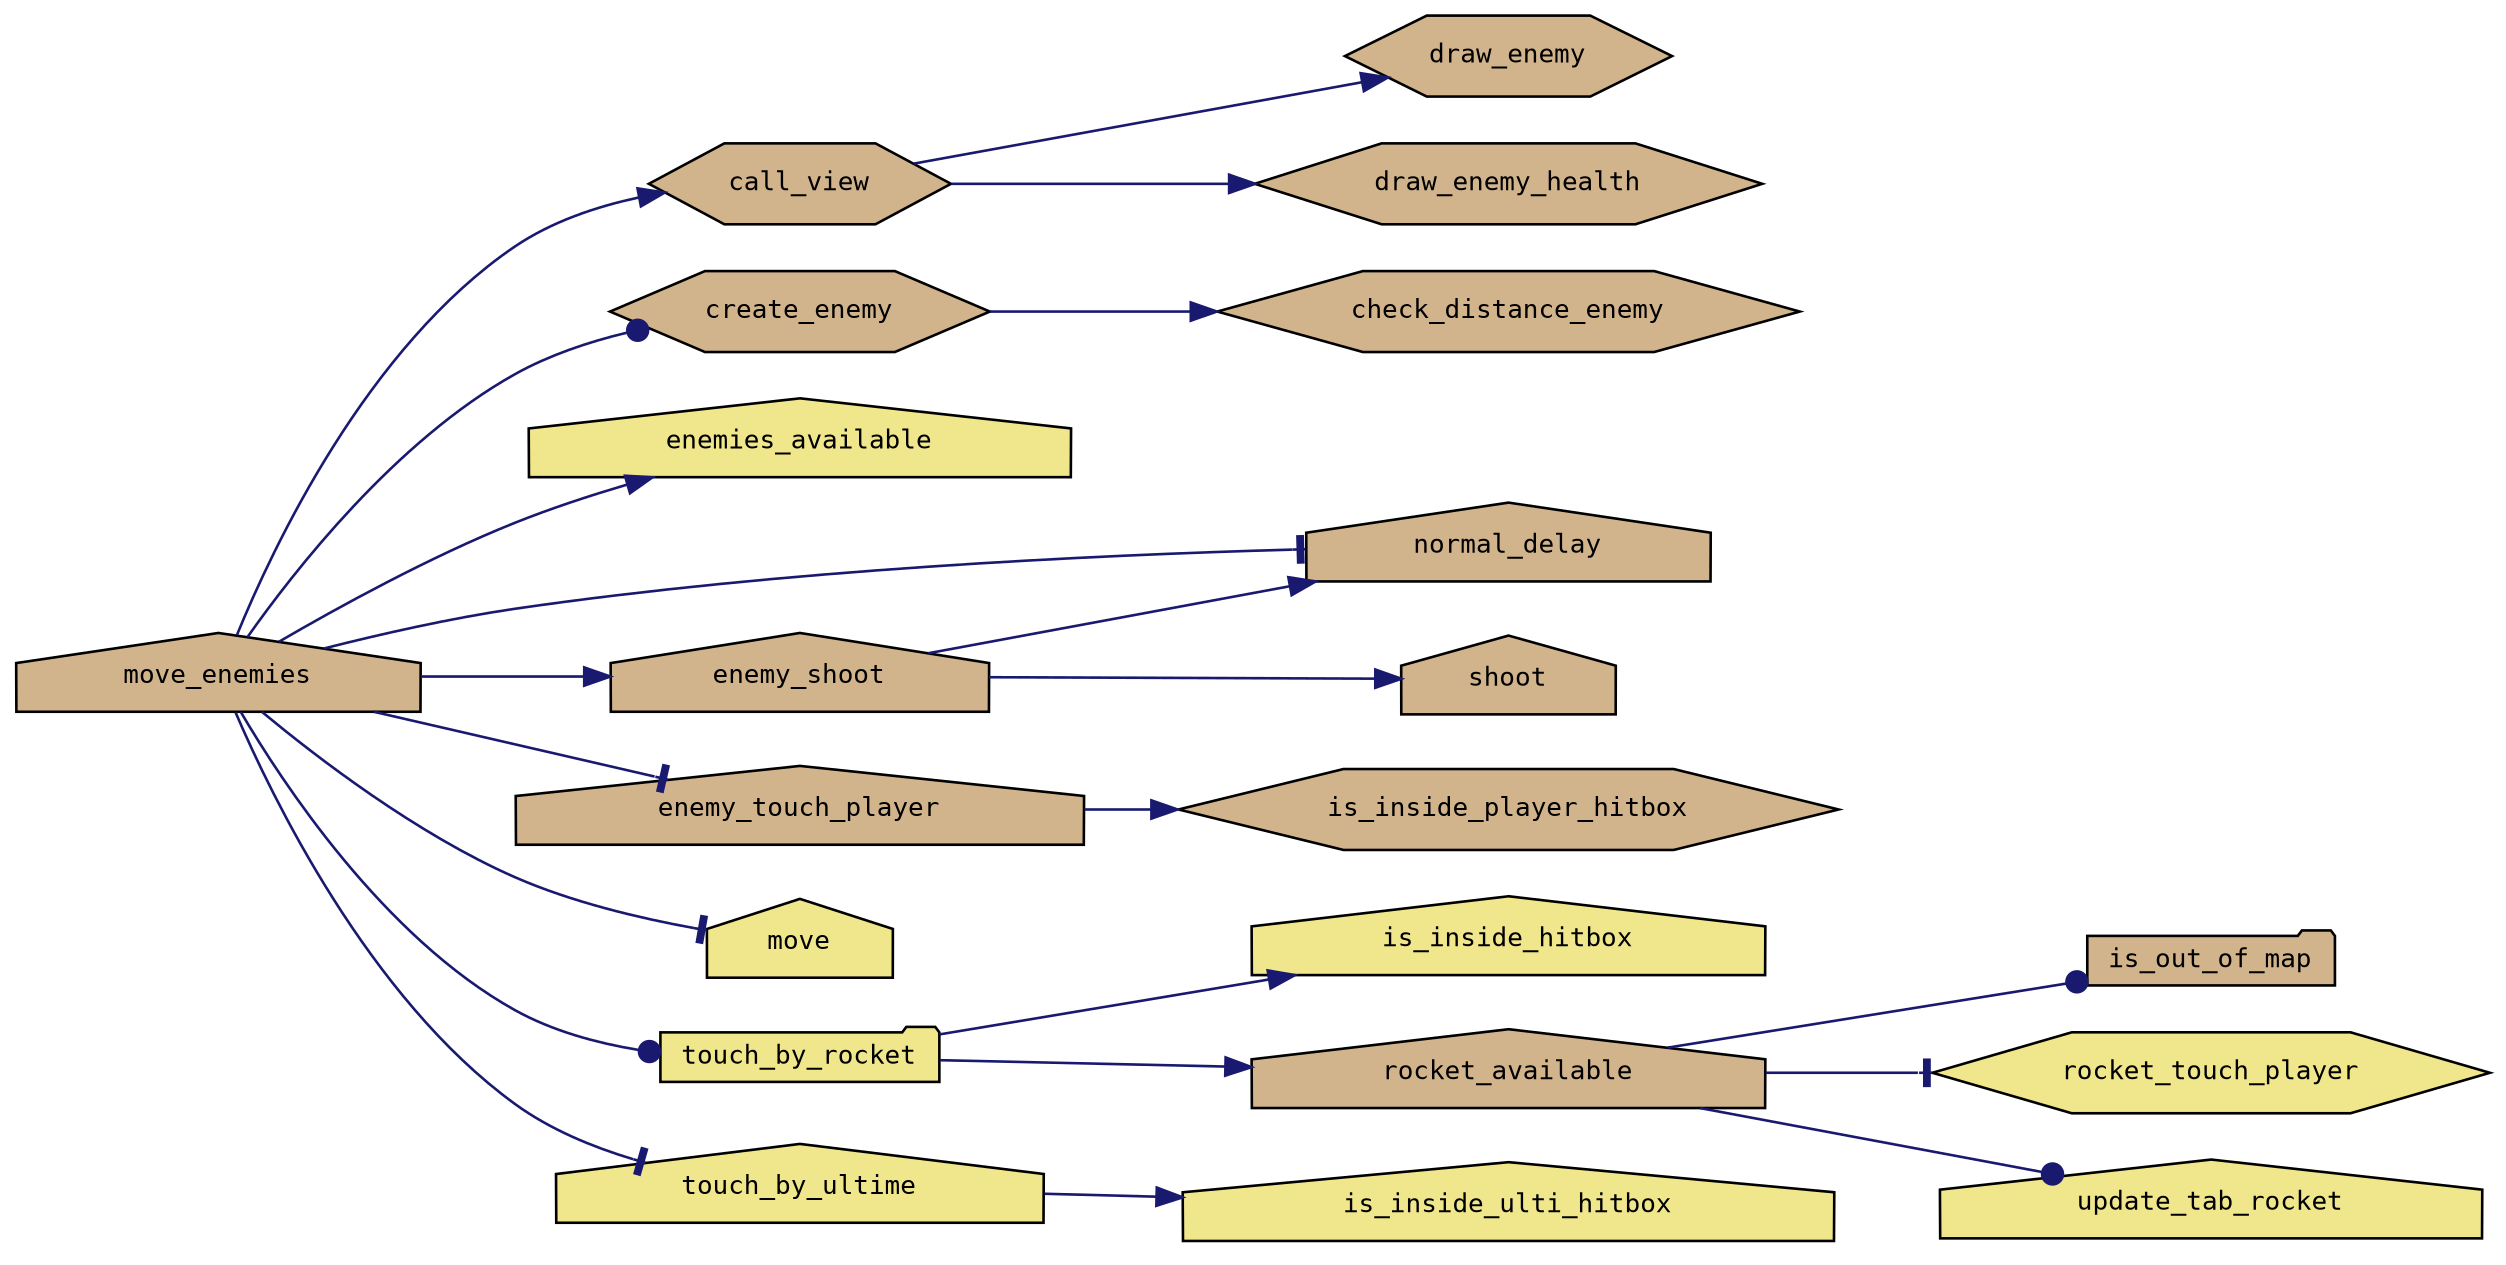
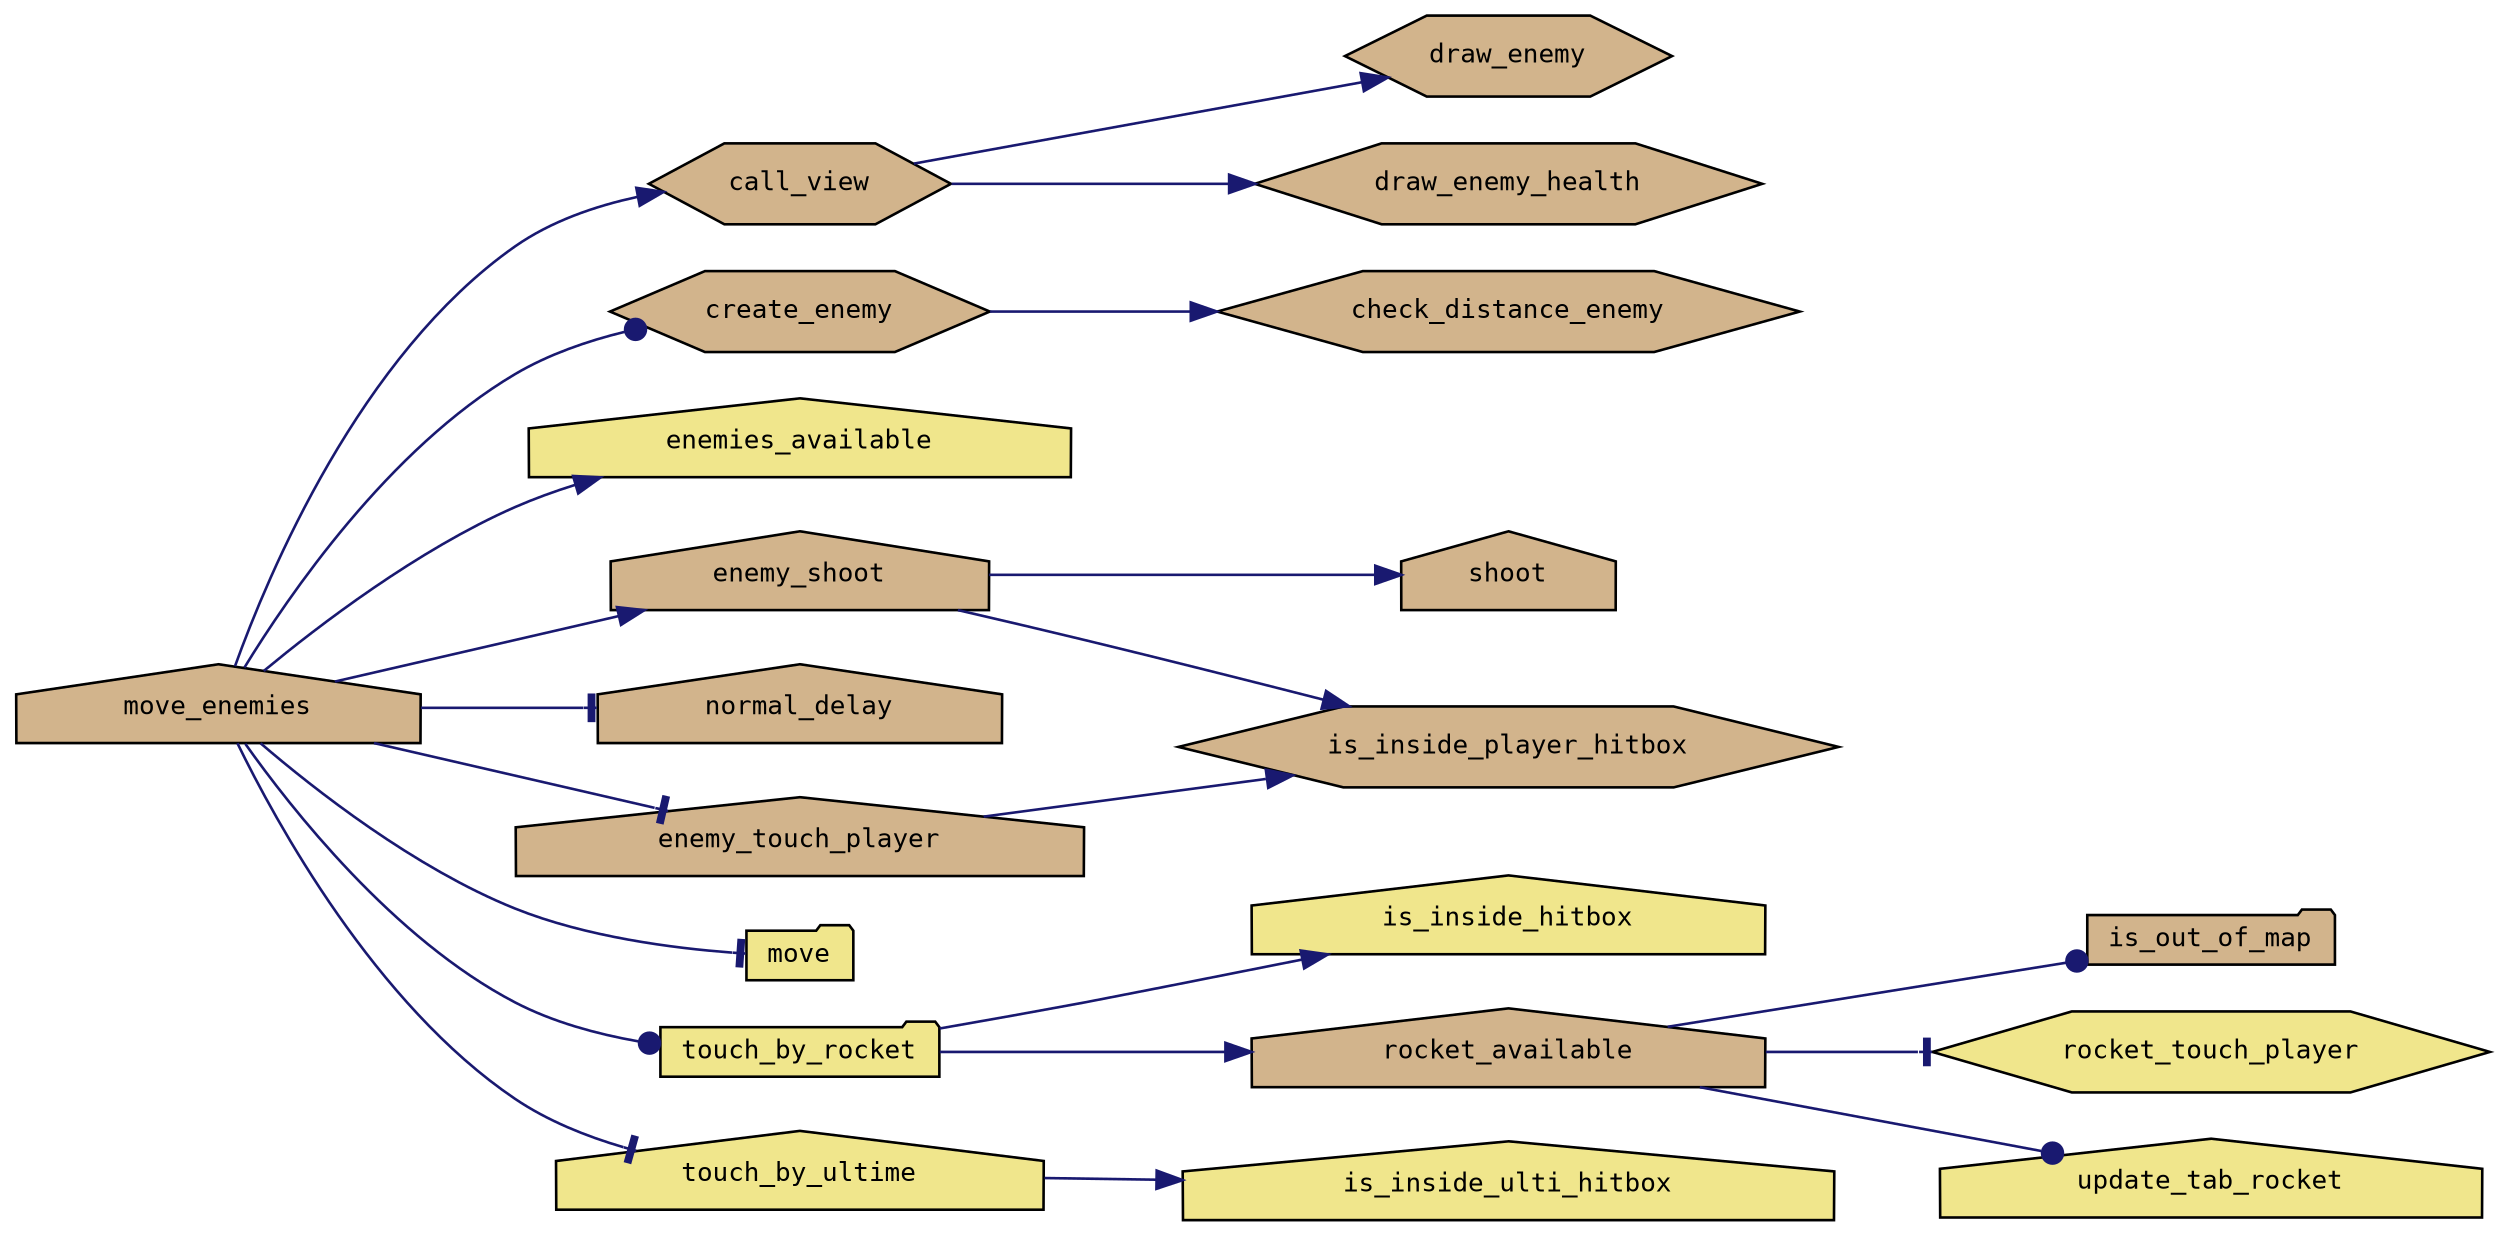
  digraph {
    fontname="DejaVu Sans Mono"
    rankdir=LR
    node [color=black fillcolor=tan fontname="DejaVu Sans Mono" fontsize=10 shape=house style=filled]
    edge [arrowhead=normal color=midnightblue fontname="DejaVu Sans Mono" fontsize=10 labelfontname=Helvetica labelfontsize=10 style=solid]
    n1 [fontcolor=black height=0.2 label=move_enemies width=0.4]
    n2 [height=0.2 label=call_view shape=hexagon width=0.4]
    n3 [height=0.2 label=create_enemy shape=hexagon width=0.4]
    n4 [fillcolor=khaki height=0.2 label=enemies_available width=0.4]
    n5 [height=0.2 label=enemy_shoot width=0.4]
    n6 [height=0.2 label=normal_delay width=0.4]
    n7 [height=0.2 label=enemy_touch_player width=0.4]
-   n8 [fillcolor=khaki height=0.2 label=move width=0.4]
+   n8 [fillcolor=khaki height=0.2 label=move shape=folder width=0.4]
    n9 [fillcolor=khaki height=0.2 label=touch_by_rocket shape=folder width=0.4]
    n10 [fillcolor=khaki height=0.2 label=touch_by_ultime width=0.4]
    n11 [height=0.2 label=draw_enemy shape=hexagon width=0.4]
    n12 [height=0.2 label=draw_enemy_health shape=hexagon width=0.4]
    n13 [height=0.2 label=check_distance_enemy shape=hexagon width=0.4]
    n14 [height=0.2 label=shoot width=0.4]
    n15 [height=0.2 label=is_inside_player_hitbox shape=hexagon width=0.4]
    n16 [fillcolor=khaki height=0.2 label=is_inside_hitbox width=0.4]
    n17 [height=0.2 label=rocket_available width=0.4]
    n18 [fillcolor=khaki height=0.2 label=is_inside_ulti_hitbox width=0.4]
    n19 [height=0.2 label=is_out_of_map shape=folder width=0.4]
    n20 [fillcolor=khaki height=0.2 label=rocket_touch_player shape=hexagon width=0.4]
    n21 [fillcolor=khaki height=0.2 label=update_tab_rocket width=0.4]
    n1 -> n2
    n1 -> n3 [arrowhead=dot]
    n1 -> n4
    n1 -> n5
    n1 -> n6 [arrowhead=tee]
    n1 -> n7 [arrowhead=tee]
    n1 -> n8 [arrowhead=tee]
    n1 -> n9 [arrowhead=dot]
    n1 -> n10 [arrowhead=tee]
    n2 -> n11
    n2 -> n12
    n3 -> n13
-   n5 -> n6
+   n5 -> n15
    n5 -> n14
    n7 -> n15
    n9 -> n16
    n9 -> n17
    n10 -> n18
    n17 -> n19 [arrowhead=dot]
    n17 -> n20 [arrowhead=tee]
    n17 -> n21 [arrowhead=dot]
  }
